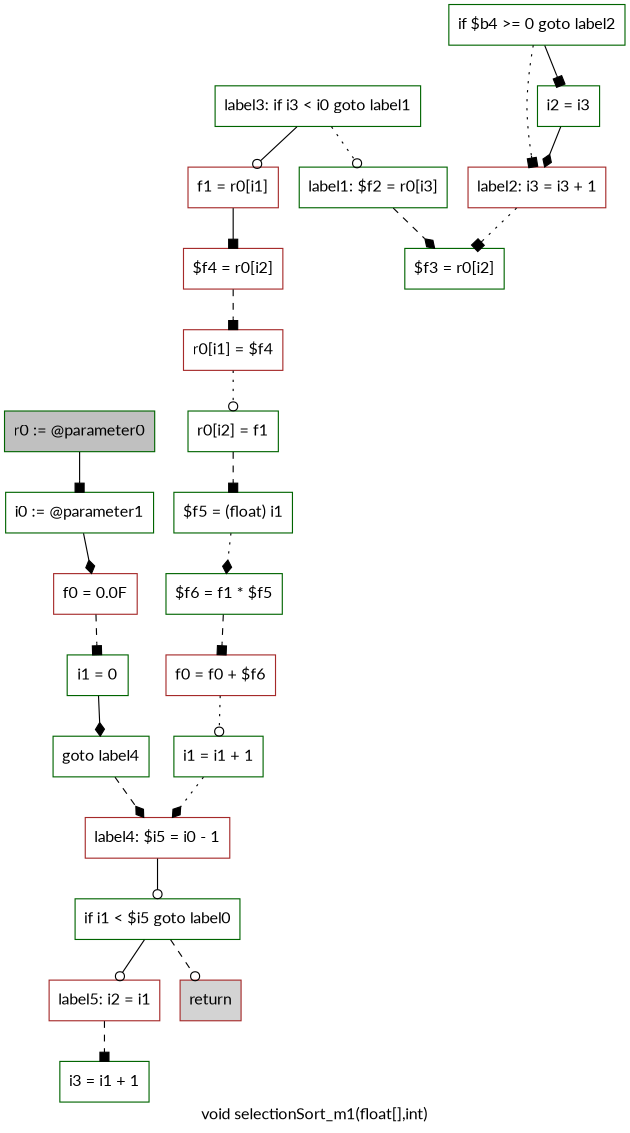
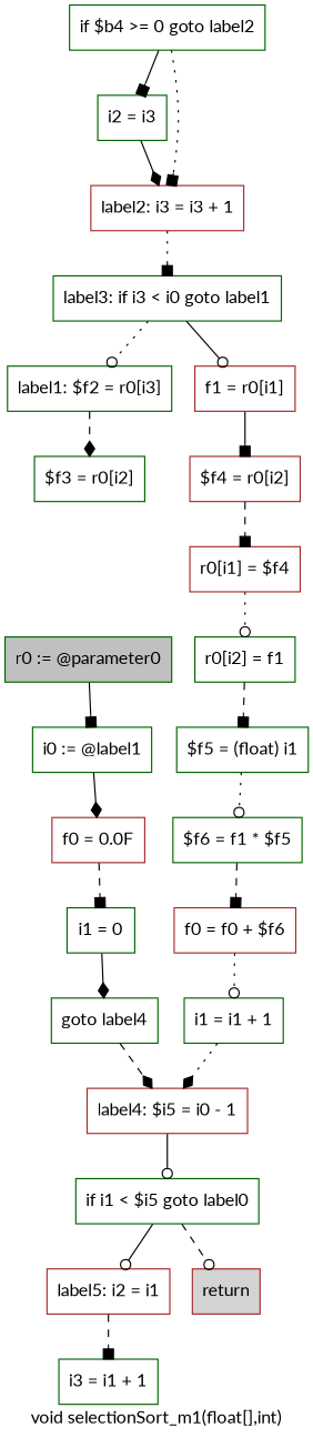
  digraph {
    fontname=Lato
    label="void selectionSort_m1(float[],int)"
    node [color=darkgreen fontname=Lato shape=box]
    edge [arrowhead=box fontname=Lato style=solid]
    n1 [fillcolor=gray label="r0 := @parameter0" style=filled]
-   n2 [label="i0 := @parameter1"]
+   n2 [label="i0 := @label1"]
    n3 [color=brown label="f0 = 0.0F"]
    n4 [label="i1 = 0"]
    n5 [label="goto label4"]
    n6 [color=brown label="label4: $i5 = i0 - 1"]
    n7 [label="if i1 < $i5 goto label0"]
    n8 [color=brown label="label5: i2 = i1"]
    n9 [color=brown fillcolor=lightgray label=return style=filled]
    n10 [label="i3 = i1 + 1"]
    n11 [label="label3: if i3 < i0 goto label1"]
    n12 [label="label1: $f2 = r0[i3]"]
    n13 [color=brown label="f1 = r0[i1]"]
    n14 [label="$f3 = r0[i2]"]
    n15 [color=brown label="$f4 = r0[i2]"]
    n16 [label="if $b4 >= 0 goto label2"]
    n17 [label="i2 = i3"]
    n18 [color=brown label="label2: i3 = i3 + 1"]
    n19 [color=brown label="r0[i1] = $f4"]
    n20 [label="r0[i2] = f1"]
    n21 [label="$f5 = (float) i1"]
    n22 [label="$f6 = f1 * $f5"]
    n23 [color=brown label="f0 = f0 + $f6"]
    n24 [label="i1 = i1 + 1"]
    n1 -> n2
    n2 -> n3 [arrowhead=diamond]
    n3 -> n4 [style=dashed]
    n4 -> n5 [arrowhead=diamond]
    n5 -> n6 [arrowhead=diamond style=dashed]
    n6 -> n7 [arrowhead=odot]
    n7 -> n8 [arrowhead=odot]
    n7 -> n9 [arrowhead=odot style=dashed]
    n8 -> n10 [style=dashed]
    n11 -> n12 [arrowhead=odot style=dotted]
    n11 -> n13 [arrowhead=odot]
    n12 -> n14 [arrowhead=diamond style=dashed]
    n13 -> n15
    n15 -> n19 [style=dashed]
    n16 -> n17
    n16 -> n18 [style=dotted]
    n17 -> n18 [arrowhead=diamond]
-   n18 -> n14 [style=dotted]
+   n18 -> n11 [style=dotted]
    n19 -> n20 [arrowhead=odot style=dotted]
    n20 -> n21 [style=dashed]
-   n21 -> n22 [arrowhead=diamond style=dotted]
+   n21 -> n22 [arrowhead=odot style=dotted]
    n22 -> n23 [style=dashed]
    n23 -> n24 [arrowhead=odot style=dotted]
    n24 -> n6 [arrowhead=diamond style=dotted]
  }
